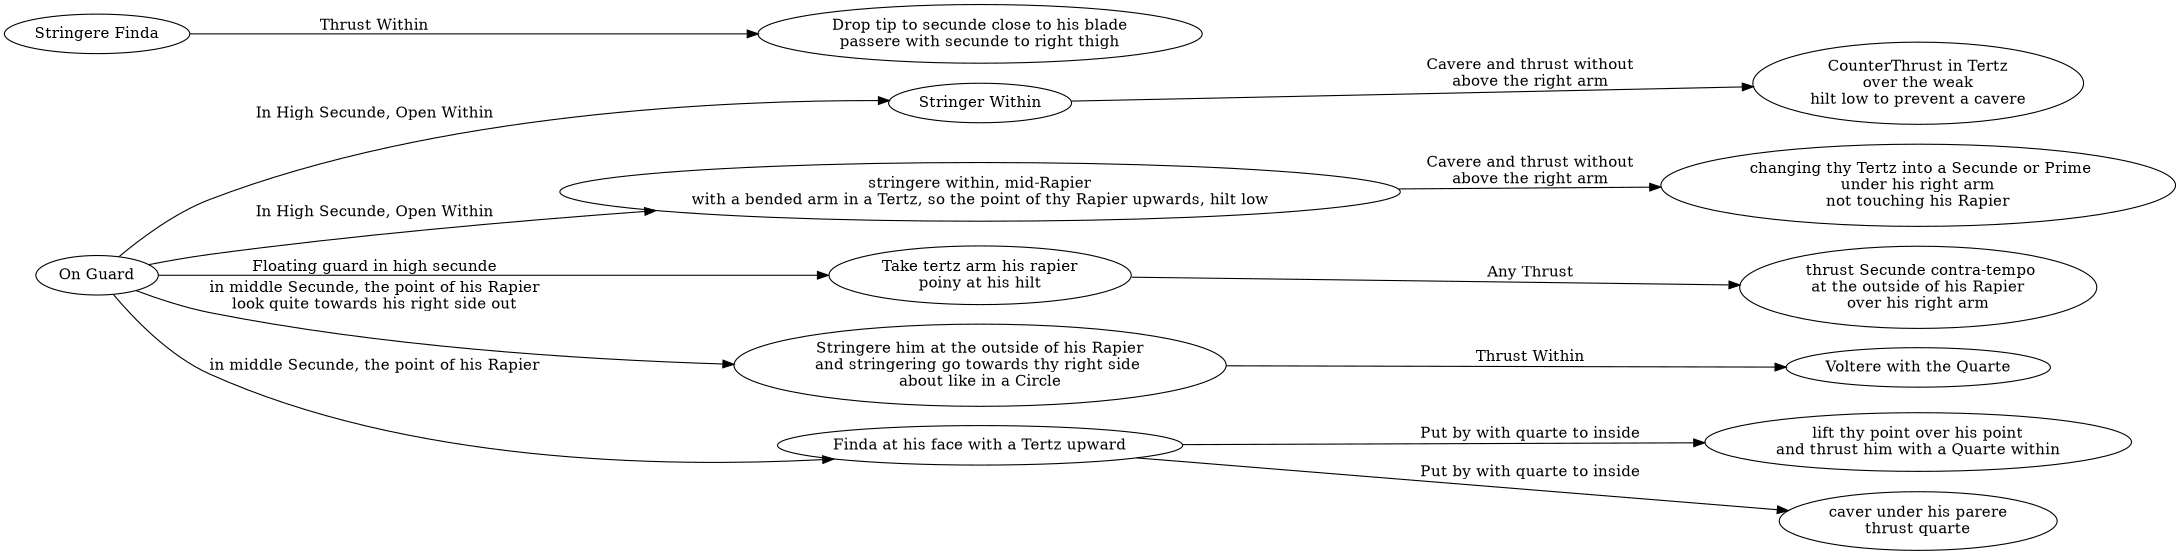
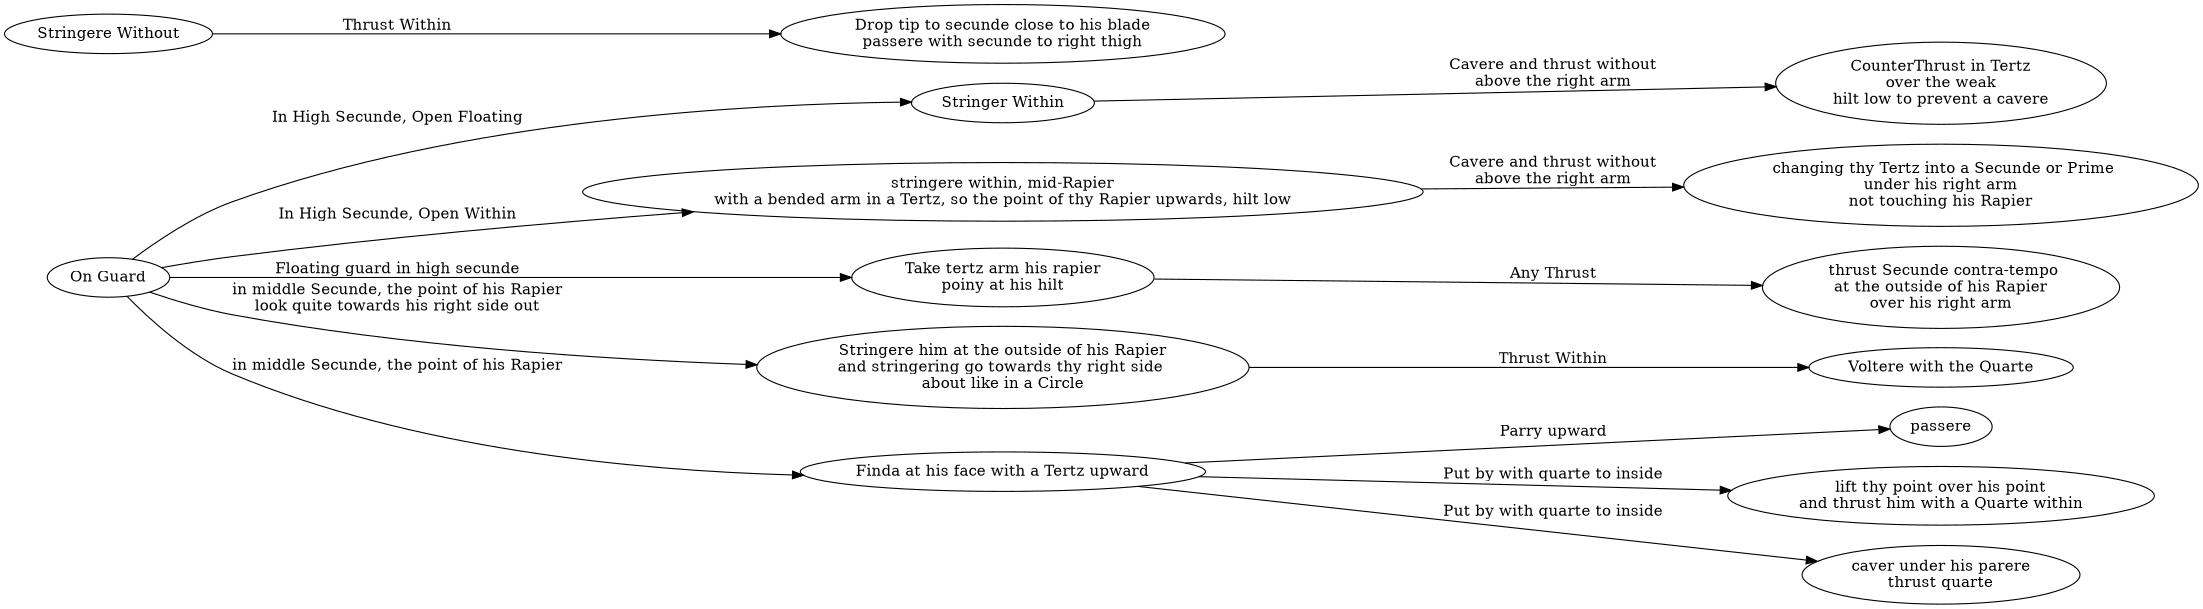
  digraph {
    rankdir=LR
    n1 [label="On Guard"]
    n2 [label="Stringer Within"]
    n3 [label="stringere within, mid-Rapier\nwith a bended arm in a Tertz, so the point of thy Rapier upwards, hilt low"]
    n4 [label="Take tertz arm his rapier\npoiny at his hilt"]
    n5 [label="Stringere him at the outside of his Rapier\nand stringering go towards thy right side \nabout like in a Circle"]
    n6 [label="Finda at his face with a Tertz upward"]
    n7 [label="CounterThrust in Tertz\nover the weak\nhilt low to prevent a cavere"]
    n8 [label=" changing thy Tertz into a Secunde or Prime\nunder his right arm\nnot touching his Rapier"]
-   n9 [label="Stringere Finda"]
+   n9 [label="Stringere Without"]
    n10 [label="Drop tip to secunde close to his blade\npassere with secunde to right thigh"]
    n11 [label=" thrust Secunde contra-tempo\nat the outside of his Rapier\nover his right arm"]
    n12 [label="Voltere with the Quarte"]
+   n13 [label=passere]
    n14 [label="lift thy point over his point\nand thrust him with a Quarte within"]
    n15 [label="caver under his parere\nthrust quarte"]
-   n1 -> n2 [label="In High Secunde, Open Within"]
+   n1 -> n2 [label="In High Secunde, Open Floating"]
    n1 -> n3 [label="In High Secunde, Open Within"]
    n1 -> n4 [label="Floating guard in high secunde"]
    n1 -> n5 [label="in middle Secunde, the point of his Rapier\nlook quite towards his right side out"]
    n1 -> n6 [label="in middle Secunde, the point of his Rapier"]
    n2 -> n7 [label="Cavere and thrust without\nabove the right arm"]
    n3 -> n8 [label="Cavere and thrust without\nabove the right arm"]
    n4 -> n11 [label="Any Thrust"]
    n5 -> n12 [label="Thrust Within"]
+   n6 -> n13 [label="Parry upward"]
    n6 -> n14 [label="Put by with quarte to inside"]
    n6 -> n15 [label="Put by with quarte to inside"]
    n9 -> n10 [label="Thrust Within"]
  }
